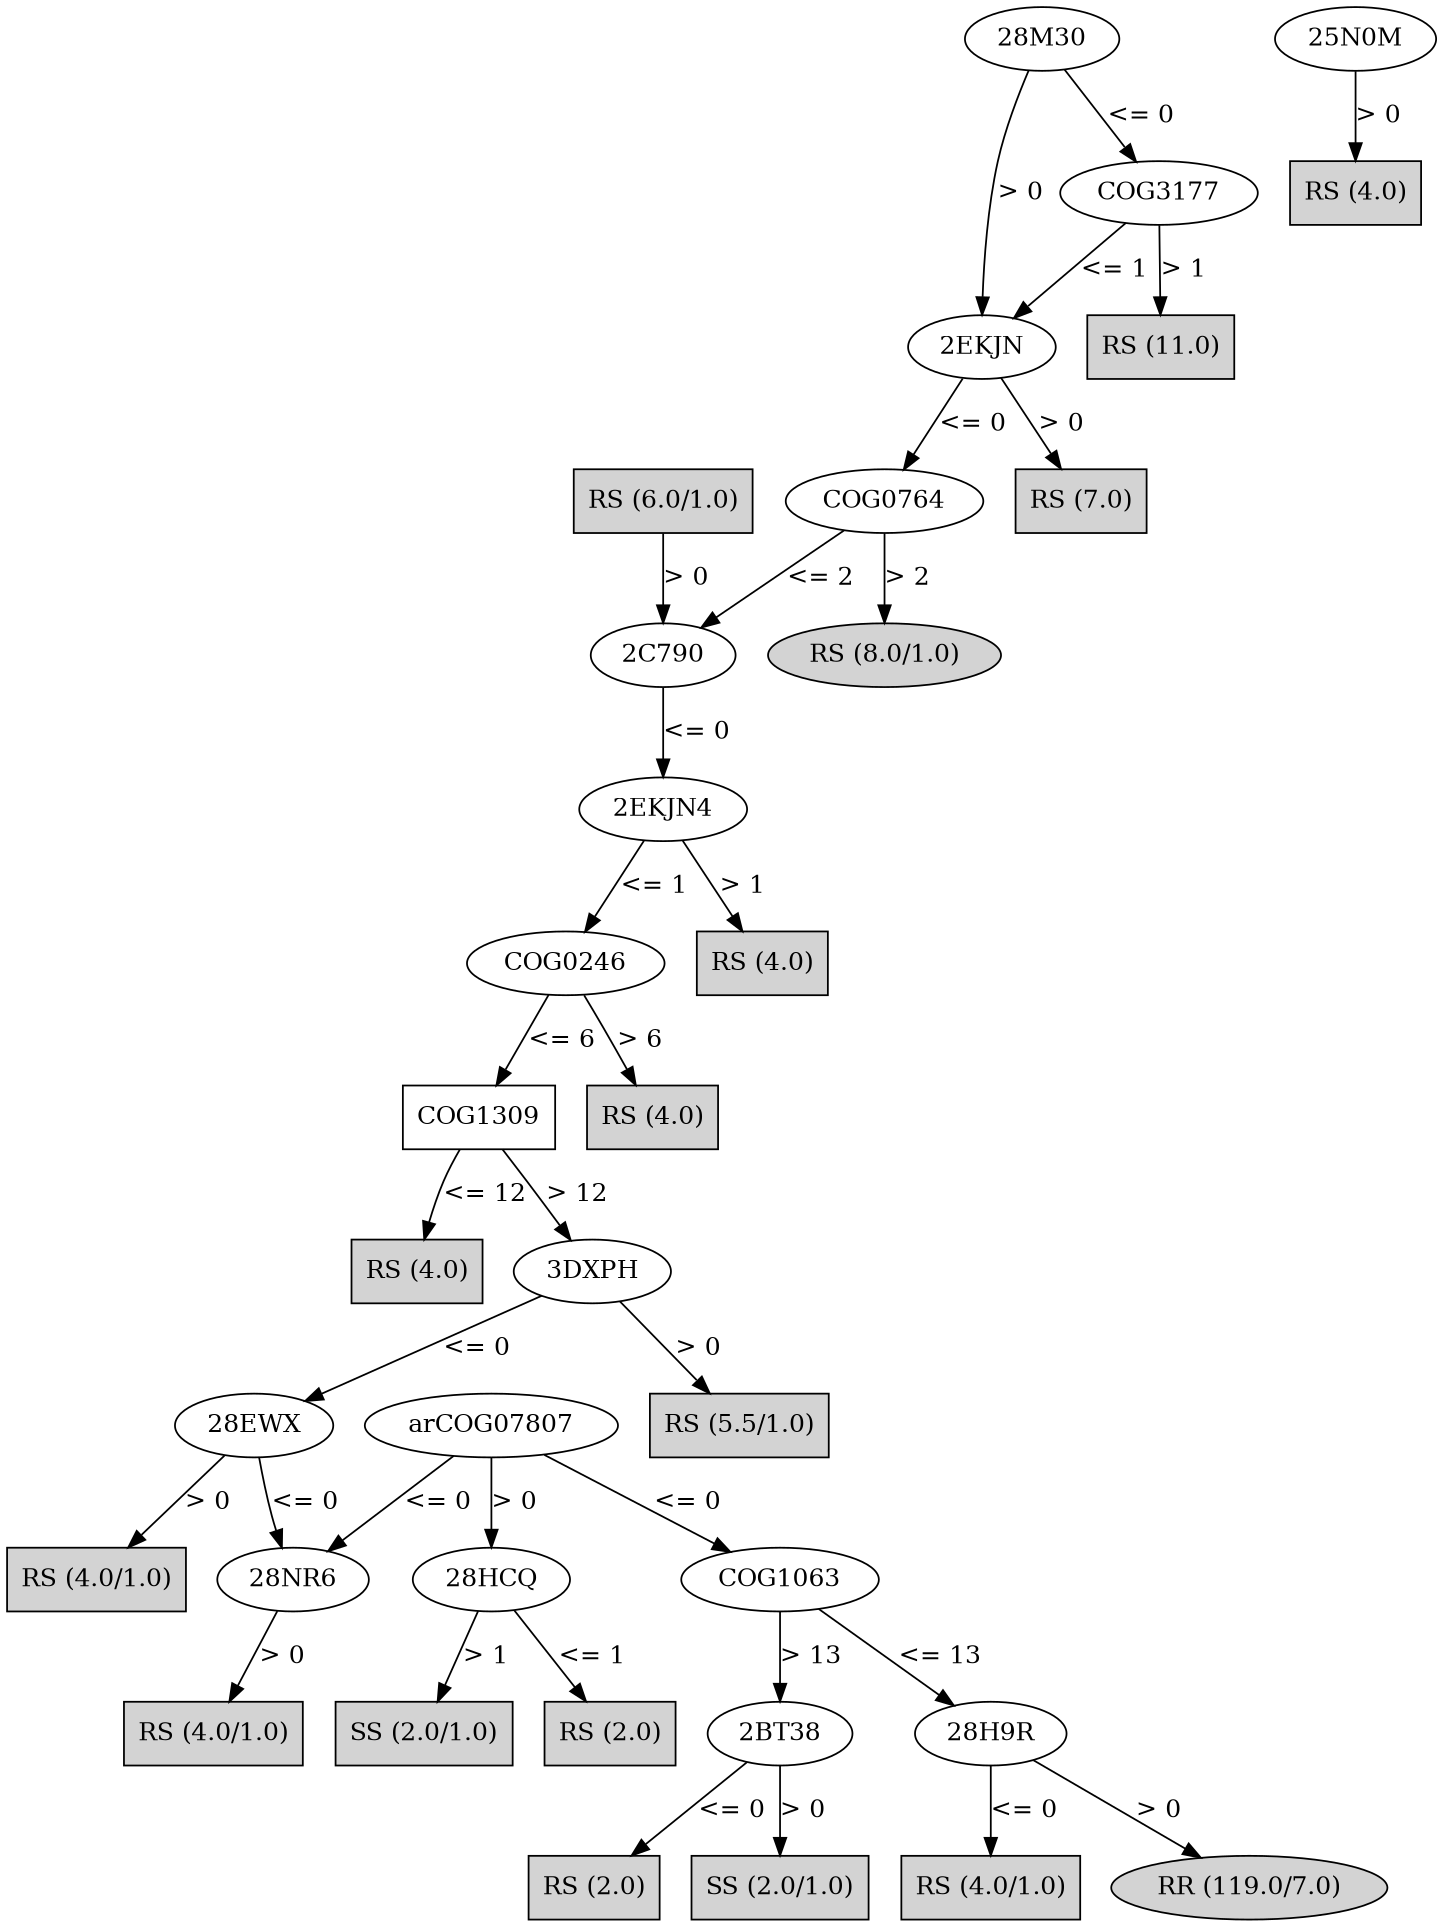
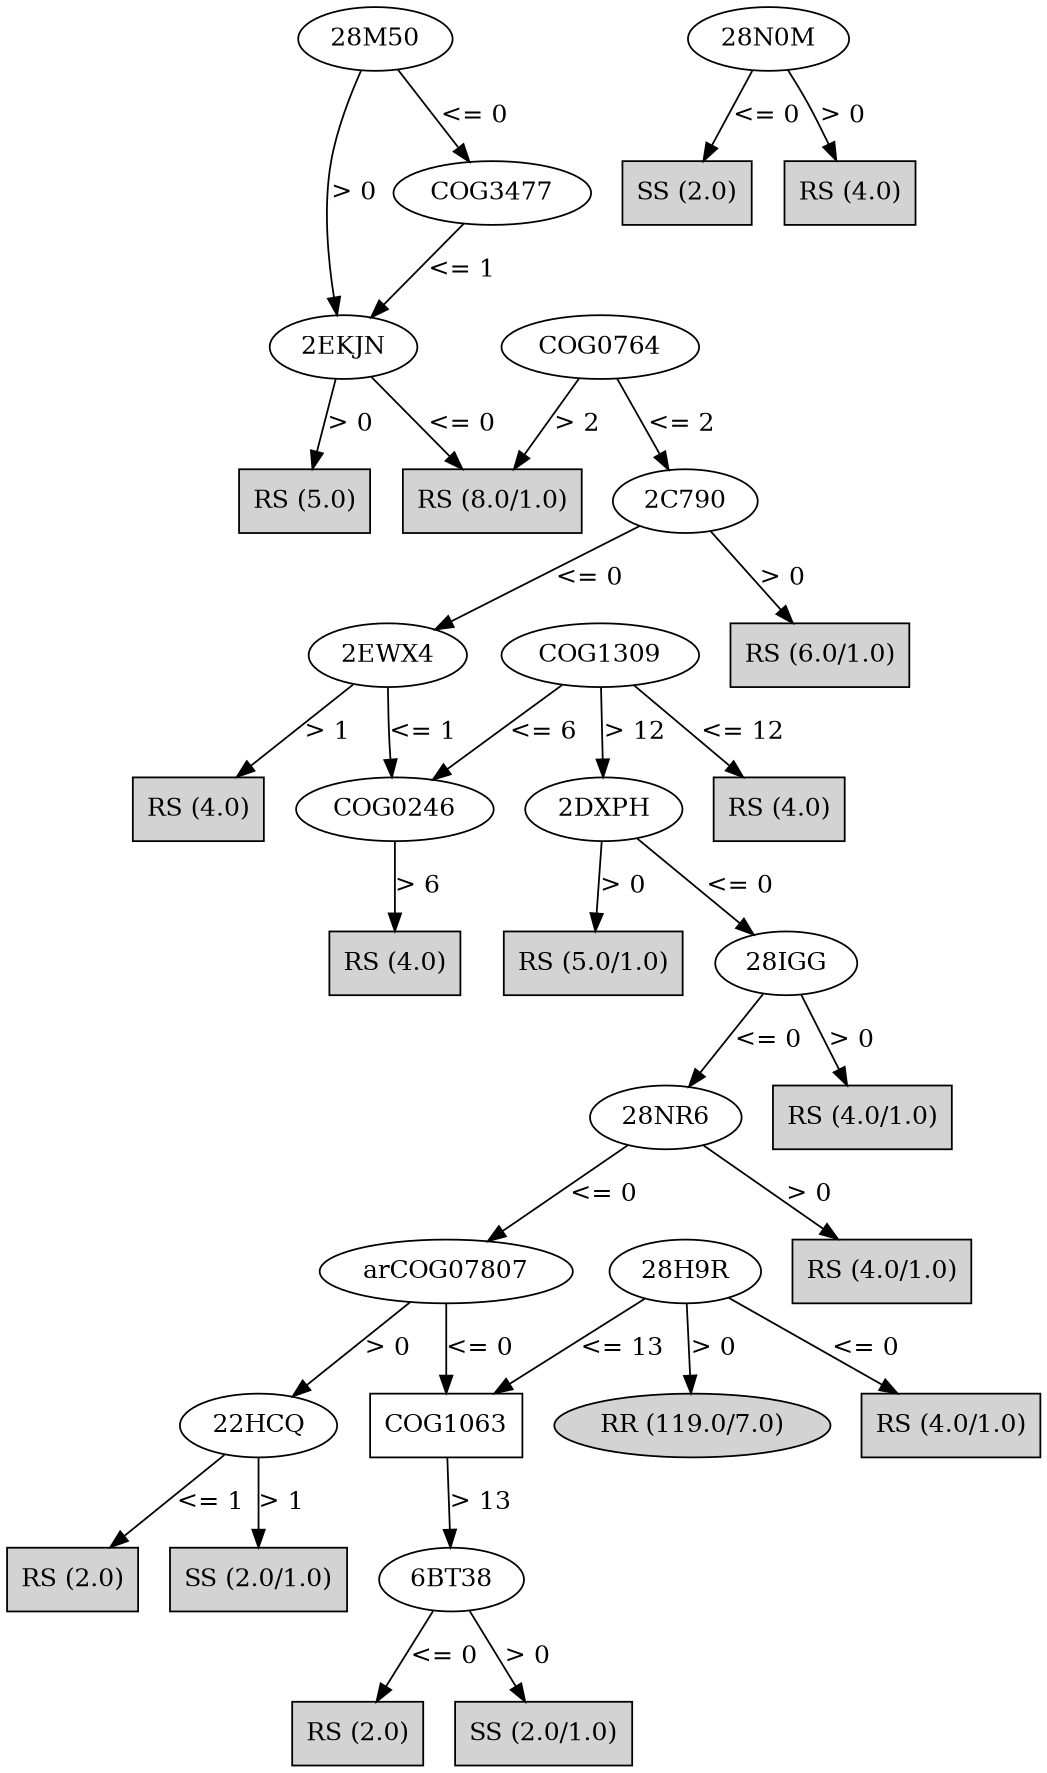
  digraph {
    node [style=filled]
-   n1 [label="28M30" style=""]
-   n2 [label=COG3177 style=""]
+   n1 [label="28M50" style=""]
+   n2 [label=COG3477 style=""]
    n3 [label="2EKJN" style=""]
-   n4 [label="RS (11.0)" shape=box]
-   n5 [label="25N0M" style=""]
+   n5 [label="28N0M" style=""]
+   n6 [label="SS (2.0)" shape=box]
    n7 [label="RS (4.0)" shape=box]
    n8 [label=COG0764 style=""]
-   n9 [label="RS (7.0)" shape=box]
+   n9 [label="RS (5.0)" shape=box]
    n10 [label="2C790" style=""]
-   n11 [label="RS (8.0/1.0)" shape=ellipse]
-   n12 [label="2EKJN4" style=""]
+   n11 [label="RS (8.0/1.0)" shape=box]
+   n12 [label="2EWX4" style=""]
    n13 [label="RS (6.0/1.0)" shape=box]
    n14 [label=COG0246 style=""]
    n15 [label="RS (4.0)" shape=box]
-   n16 [label=COG1309 shape=box style=""]
+   n16 [label=COG1309 style=""]
    n17 [label="RS (4.0)" shape=box]
    n18 [label="RS (4.0)" shape=box]
-   n19 [label="3DXPH" style=""]
-   n20 [label="28EWX" style=""]
-   n21 [label="RS (5.5/1.0)" shape=box]
+   n19 [label="2DXPH" style=""]
+   n20 [label="28IGG" style=""]
+   n21 [label="RS (5.0/1.0)" shape=box]
    n22 [label="28NR6" style=""]
    n23 [label="RS (4.0/1.0)" shape=box]
    n24 [label=arCOG07807 style=""]
    n25 [label="RS (4.0/1.0)" shape=box]
-   n26 [label=COG1063 style=""]
-   n27 [label="28HCQ" style=""]
+   n26 [label=COG1063 shape=box style=""]
+   n27 [label="22HCQ" style=""]
    n28 [label="28H9R" style=""]
-   n29 [label="2BT38" style=""]
+   n29 [label="6BT38" style=""]
    n30 [label="RS (2.0)" shape=box]
    n31 [label="SS (2.0/1.0)" shape=box]
    n32 [label="RS (4.0/1.0)" shape=box]
    n33 [label="RR (119.0/7.0)" shape=ellipse]
    n34 [label="RS (2.0)" shape=box]
    n35 [label="SS (2.0/1.0)" shape=box]
    n1 -> n2 [label="<= 0"]
    n1 -> n3 [label="> 0"]
    n2 -> n3 [label="<= 1"]
-   n2 -> n4 [label="> 1"]
-   n3 -> n8 [label="<= 0"]
+   n3 -> n11 [label="<= 0"]
    n3 -> n9 [label="> 0"]
+   n5 -> n6 [label="<= 0"]
    n5 -> n7 [label="> 0"]
    n8 -> n10 [label="<= 2"]
    n8 -> n11 [label="> 2"]
    n10 -> n12 [label="<= 0"]
-   n13 -> n10 [label="> 0"]
+   n10 -> n13 [label="> 0"]
    n12 -> n14 [label="<= 1"]
    n12 -> n15 [label="> 1"]
-   n14 -> n16 [label="<= 6"]
+   n16 -> n14 [label="<= 6"]
    n14 -> n17 [label="> 6"]
    n16 -> n18 [label="<= 12"]
    n16 -> n19 [label="> 12"]
    n19 -> n20 [label="<= 0"]
    n19 -> n21 [label="> 0"]
    n20 -> n22 [label="<= 0"]
    n20 -> n23 [label="> 0"]
-   n24 -> n22 [label="<= 0"]
+   n22 -> n24 [label="<= 0"]
    n22 -> n25 [label="> 0"]
    n24 -> n26 [label="<= 0"]
    n24 -> n27 [label="> 0"]
-   n26 -> n28 [label="<= 13"]
+   n28 -> n26 [label="<= 13"]
    n26 -> n29 [label="> 13"]
    n27 -> n30 [label="<= 1"]
    n27 -> n31 [label="> 1"]
    n28 -> n32 [label="<= 0"]
    n28 -> n33 [label="> 0"]
    n29 -> n34 [label="<= 0"]
    n29 -> n35 [label="> 0"]
  }
